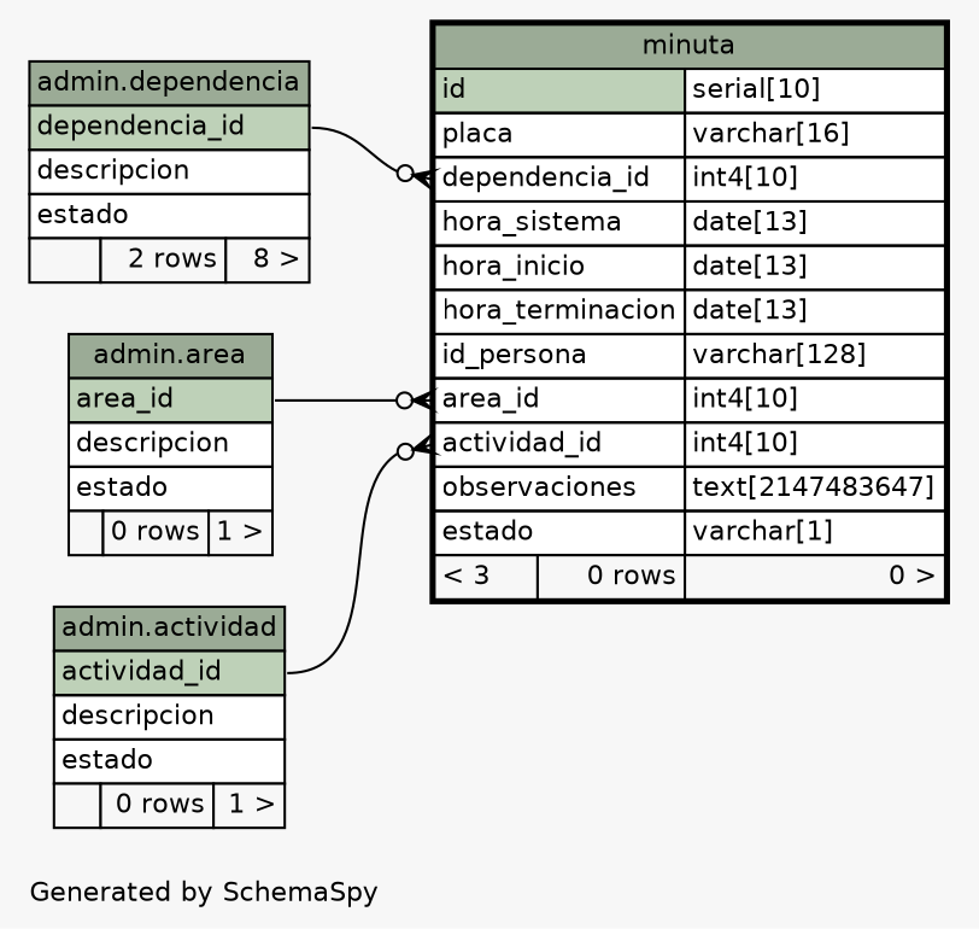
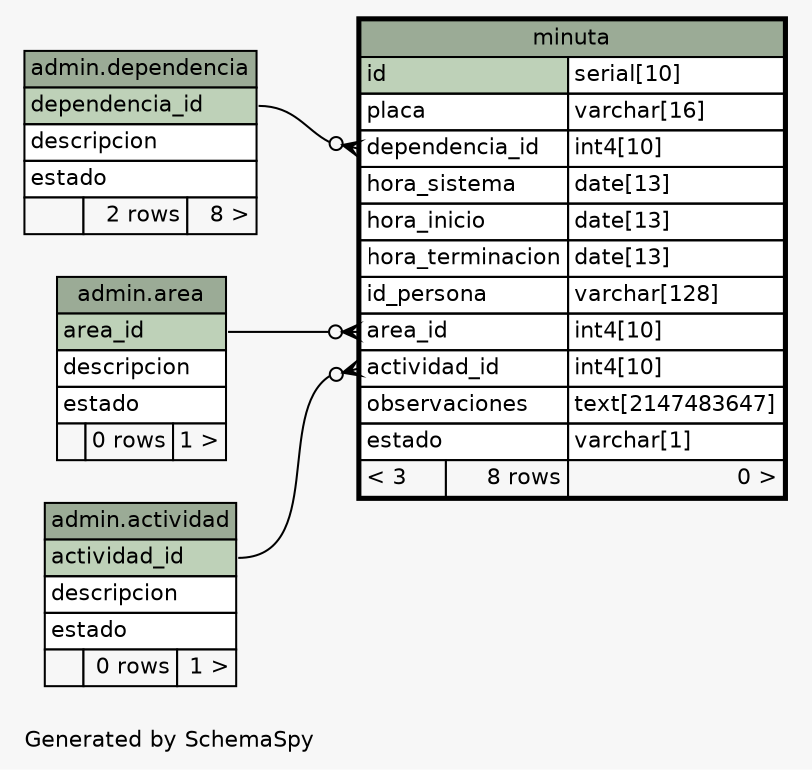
  digraph {
    bgcolor="#f7f7f7"
    fontname=Helvetica
    fontsize=11
    label="\nGenerated by SchemaSpy"
    labeljust=l
    nodesep=0.18
    rankdir=RL
    ranksep=0.46
    node [fontname=Helvetica fontsize=11 shape=plaintext]
    edge [arrowhead=none arrowsize=0.8 arrowtail=crowodot dir=back]
-   n1 [label=<     <TABLE BORDER="2" CELLBORDER="1" CELLSPACING="0" BGCOLOR="#ffffff">       <TR><TD COLSPAN="3" BGCOLOR="#9bab96" ALIGN="CENTER">minuta</TD></TR>       <TR><TD PORT="id" COLSPAN="2" BGCOLOR="#bed1b8" ALIGN="LEFT">id</TD><TD PORT="id.type" ALIGN="LEFT">serial[10]</TD></TR>       <TR><TD PORT="placa" COLSPAN="2" ALIGN="LEFT">placa</TD><TD PORT="placa.type" ALIGN="LEFT">varchar[16]</TD></TR>       <TR><TD PORT="dependencia_id" COLSPAN="2" ALIGN="LEFT">dependencia_id</TD><TD PORT="dependencia_id.type" ALIGN="LEFT">int4[10]</TD></TR>       <TR><TD PORT="hora_sistema" COLSPAN="2" ALIGN="LEFT">hora_sistema</TD><TD PORT="hora_sistema.type" ALIGN="LEFT">date[13]</TD></TR>       <TR><TD PORT="hora_inicio" COLSPAN="2" ALIGN="LEFT">hora_inicio</TD><TD PORT="hora_inicio.type" ALIGN="LEFT">date[13]</TD></TR>       <TR><TD PORT="hora_terminacion" COLSPAN="2" ALIGN="LEFT">hora_terminacion</TD><TD PORT="hora_terminacion.type" ALIGN="LEFT">date[13]</TD></TR>       <TR><TD PORT="id_persona" COLSPAN="2" ALIGN="LEFT">id_persona</TD><TD PORT="id_persona.type" ALIGN="LEFT">varchar[128]</TD></TR>       <TR><TD PORT="area_id" COLSPAN="2" ALIGN="LEFT">area_id</TD><TD PORT="area_id.type" ALIGN="LEFT">int4[10]</TD></TR>       <TR><TD PORT="actividad_id" COLSPAN="2" ALIGN="LEFT">actividad_id</TD><TD PORT="actividad_id.type" ALIGN="LEFT">int4[10]</TD></TR>       <TR><TD PORT="observaciones" COLSPAN="2" ALIGN="LEFT">observaciones</TD><TD PORT="observaciones.type" ALIGN="LEFT">text[2147483647]</TD></TR>       <TR><TD PORT="estado" COLSPAN="2" ALIGN="LEFT">estado</TD><TD PORT="estado.type" ALIGN="LEFT">varchar[1]</TD></TR>       <TR><TD ALIGN="LEFT" BGCOLOR="#f7f7f7">&lt; 3</TD><TD ALIGN="RIGHT" BGCOLOR="#f7f7f7">0 rows</TD><TD ALIGN="RIGHT" BGCOLOR="#f7f7f7">0 &gt;</TD></TR>     </TABLE>>]
+   n1 [label=<     <TABLE BORDER="2" CELLBORDER="1" CELLSPACING="0" BGCOLOR="#ffffff">       <TR><TD COLSPAN="3" BGCOLOR="#9bab96" ALIGN="CENTER">minuta</TD></TR>       <TR><TD PORT="id" COLSPAN="2" BGCOLOR="#bed1b8" ALIGN="LEFT">id</TD><TD PORT="id.type" ALIGN="LEFT">serial[10]</TD></TR>       <TR><TD PORT="placa" COLSPAN="2" ALIGN="LEFT">placa</TD><TD PORT="placa.type" ALIGN="LEFT">varchar[16]</TD></TR>       <TR><TD PORT="dependencia_id" COLSPAN="2" ALIGN="LEFT">dependencia_id</TD><TD PORT="dependencia_id.type" ALIGN="LEFT">int4[10]</TD></TR>       <TR><TD PORT="hora_sistema" COLSPAN="2" ALIGN="LEFT">hora_sistema</TD><TD PORT="hora_sistema.type" ALIGN="LEFT">date[13]</TD></TR>       <TR><TD PORT="hora_inicio" COLSPAN="2" ALIGN="LEFT">hora_inicio</TD><TD PORT="hora_inicio.type" ALIGN="LEFT">date[13]</TD></TR>       <TR><TD PORT="hora_terminacion" COLSPAN="2" ALIGN="LEFT">hora_terminacion</TD><TD PORT="hora_terminacion.type" ALIGN="LEFT">date[13]</TD></TR>       <TR><TD PORT="id_persona" COLSPAN="2" ALIGN="LEFT">id_persona</TD><TD PORT="id_persona.type" ALIGN="LEFT">varchar[128]</TD></TR>       <TR><TD PORT="area_id" COLSPAN="2" ALIGN="LEFT">area_id</TD><TD PORT="area_id.type" ALIGN="LEFT">int4[10]</TD></TR>       <TR><TD PORT="actividad_id" COLSPAN="2" ALIGN="LEFT">actividad_id</TD><TD PORT="actividad_id.type" ALIGN="LEFT">int4[10]</TD></TR>       <TR><TD PORT="observaciones" COLSPAN="2" ALIGN="LEFT">observaciones</TD><TD PORT="observaciones.type" ALIGN="LEFT">text[2147483647]</TD></TR>       <TR><TD PORT="estado" COLSPAN="2" ALIGN="LEFT">estado</TD><TD PORT="estado.type" ALIGN="LEFT">varchar[1]</TD></TR>       <TR><TD ALIGN="LEFT" BGCOLOR="#f7f7f7">&lt; 3</TD><TD ALIGN="RIGHT" BGCOLOR="#f7f7f7">8 rows</TD><TD ALIGN="RIGHT" BGCOLOR="#f7f7f7">0 &gt;</TD></TR>     </TABLE>>]
    n2 [label=<     <TABLE BORDER="0" CELLBORDER="1" CELLSPACING="0" BGCOLOR="#ffffff">       <TR><TD COLSPAN="3" BGCOLOR="#9bab96" ALIGN="CENTER">admin.actividad</TD></TR>       <TR><TD PORT="actividad_id" COLSPAN="3" BGCOLOR="#bed1b8" ALIGN="LEFT">actividad_id</TD></TR>       <TR><TD PORT="descripcion" COLSPAN="3" ALIGN="LEFT">descripcion</TD></TR>       <TR><TD PORT="estado" COLSPAN="3" ALIGN="LEFT">estado</TD></TR>       <TR><TD ALIGN="LEFT" BGCOLOR="#f7f7f7">  </TD><TD ALIGN="RIGHT" BGCOLOR="#f7f7f7">0 rows</TD><TD ALIGN="RIGHT" BGCOLOR="#f7f7f7">1 &gt;</TD></TR>     </TABLE>>]
    n3 [label=<     <TABLE BORDER="0" CELLBORDER="1" CELLSPACING="0" BGCOLOR="#ffffff">       <TR><TD COLSPAN="3" BGCOLOR="#9bab96" ALIGN="CENTER">admin.area</TD></TR>       <TR><TD PORT="area_id" COLSPAN="3" BGCOLOR="#bed1b8" ALIGN="LEFT">area_id</TD></TR>       <TR><TD PORT="descripcion" COLSPAN="3" ALIGN="LEFT">descripcion</TD></TR>       <TR><TD PORT="estado" COLSPAN="3" ALIGN="LEFT">estado</TD></TR>       <TR><TD ALIGN="LEFT" BGCOLOR="#f7f7f7">  </TD><TD ALIGN="RIGHT" BGCOLOR="#f7f7f7">0 rows</TD><TD ALIGN="RIGHT" BGCOLOR="#f7f7f7">1 &gt;</TD></TR>     </TABLE>>]
    n4 [label=<     <TABLE BORDER="0" CELLBORDER="1" CELLSPACING="0" BGCOLOR="#ffffff">       <TR><TD COLSPAN="3" BGCOLOR="#9bab96" ALIGN="CENTER">admin.dependencia</TD></TR>       <TR><TD PORT="dependencia_id" COLSPAN="3" BGCOLOR="#bed1b8" ALIGN="LEFT">dependencia_id</TD></TR>       <TR><TD PORT="descripcion" COLSPAN="3" ALIGN="LEFT">descripcion</TD></TR>       <TR><TD PORT="estado" COLSPAN="3" ALIGN="LEFT">estado</TD></TR>       <TR><TD ALIGN="LEFT" BGCOLOR="#f7f7f7">  </TD><TD ALIGN="RIGHT" BGCOLOR="#f7f7f7">2 rows</TD><TD ALIGN="RIGHT" BGCOLOR="#f7f7f7">8 &gt;</TD></TR>     </TABLE>>]
    n1 -> n2 [headport="actividad_id:e" tailport="actividad_id:w"]
    n1 -> n3 [headport="area_id:e" tailport="area_id:w"]
    n1 -> n4 [headport="dependencia_id:e" tailport="dependencia_id:w"]
  }
